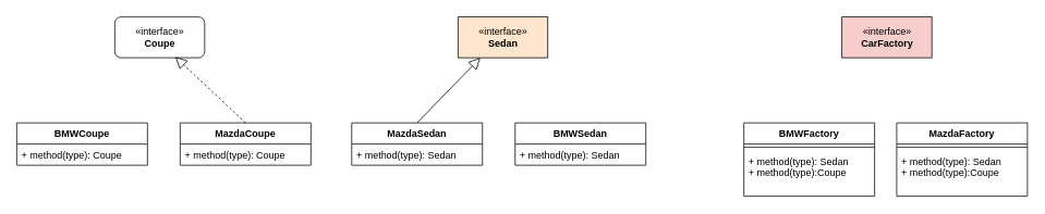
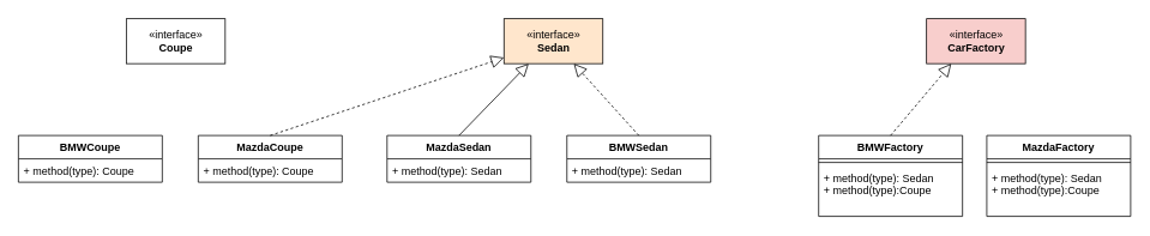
  <mxCell id="0" />
  <mxCell id="1" parent="0" />
- <mxCell id="2" value="«interface»&lt;br&gt;&lt;b&gt;Coupe&lt;/b&gt;" style="html=1;rounded=1;" vertex="1" parent="1"><mxGeometry x="140" y="20" width="110" height="50" as="geometry" /></mxCell>
+ <mxCell id="2" value="«interface»&lt;br&gt;&lt;b&gt;Coupe&lt;/b&gt;" style="html=1;" vertex="1" parent="1"><mxGeometry x="140" y="20" width="110" height="50" as="geometry" /></mxCell>
  <mxCell id="3" value="«interface»&lt;br&gt;&lt;b&gt;Sedan&lt;/b&gt;" style="html=1;fillColor=#ffe6cc;" vertex="1" parent="1"><mxGeometry x="560" y="20" width="110" height="50" as="geometry" /></mxCell>
  <mxCell id="4" value="«interface»&lt;br&gt;&lt;b&gt;CarFactory&lt;/b&gt;" style="html=1;fillColor=#f8cecc;" vertex="1" parent="1"><mxGeometry x="1030" y="20" width="110" height="50" as="geometry" /></mxCell>
  <mxCell id="5" value="BMWSedan" style="swimlane;fontStyle=1;align=center;verticalAlign=top;childLayout=stackLayout;horizontal=1;startSize=26;horizontalStack=0;resizeParent=1;resizeParentMax=0;resizeLast=0;collapsible=1;marginBottom=0;" vertex="1" parent="1"><mxGeometry x="630" y="150" width="160" height="52" as="geometry" /></mxCell>
  <mxCell id="6" value="+ method(type): Sedan" style="text;strokeColor=none;fillColor=none;align=left;verticalAlign=top;spacingLeft=4;spacingRight=4;overflow=hidden;rotatable=0;points=[[0,0.5],[1,0.5]];portConstraint=eastwest;" vertex="1" parent="5"><mxGeometry y="26" width="160" height="26" as="geometry" /></mxCell>
  <mxCell id="7" value="MazdaSedan" style="swimlane;fontStyle=1;align=center;verticalAlign=top;childLayout=stackLayout;horizontal=1;startSize=26;horizontalStack=0;resizeParent=1;resizeParentMax=0;resizeLast=0;collapsible=1;marginBottom=0;" vertex="1" parent="1"><mxGeometry x="430" y="150" width="160" height="52" as="geometry" /></mxCell>
  <mxCell id="8" value="+ method(type): Sedan" style="text;strokeColor=none;fillColor=none;align=left;verticalAlign=top;spacingLeft=4;spacingRight=4;overflow=hidden;rotatable=0;points=[[0,0.5],[1,0.5]];portConstraint=eastwest;" vertex="1" parent="7"><mxGeometry y="26" width="160" height="26" as="geometry" /></mxCell>
  <mxCell id="9" value="" style="endArrow=block;dashed=0;endFill=0;endSize=12;html=1;rounded=0;exitX=0.5;exitY=0;exitDx=0;exitDy=0;entryX=0.25;entryY=1;entryDx=0;entryDy=0;" edge="1" parent="1" source="7" target="3"><mxGeometry width="160" relative="1" as="geometry"><mxPoint x="600" y="250" as="sourcePoint" /><mxPoint x="760" y="250" as="targetPoint" /></mxGeometry></mxCell>
+ <mxCell id="10" value="" style="endArrow=block;dashed=1;endFill=0;endSize=12;html=1;rounded=0;exitX=0.5;exitY=0;exitDx=0;exitDy=0;" edge="1" parent="1" source="5" target="3"><mxGeometry width="160" relative="1" as="geometry"><mxPoint x="600" y="250" as="sourcePoint" /><mxPoint x="760" y="250" as="targetPoint" /></mxGeometry></mxCell>
  <mxCell id="11" value="BMWCoupe" style="swimlane;fontStyle=1;align=center;verticalAlign=top;childLayout=stackLayout;horizontal=1;startSize=26;horizontalStack=0;resizeParent=1;resizeParentMax=0;resizeLast=0;collapsible=1;marginBottom=0;" vertex="1" parent="1"><mxGeometry x="20" y="150" width="160" height="52" as="geometry" /></mxCell>
  <mxCell id="12" value="+ method(type): Coupe" style="text;strokeColor=none;fillColor=none;align=left;verticalAlign=top;spacingLeft=4;spacingRight=4;overflow=hidden;rotatable=0;points=[[0,0.5],[1,0.5]];portConstraint=eastwest;" vertex="1" parent="11"><mxGeometry y="26" width="160" height="26" as="geometry" /></mxCell>
  <mxCell id="13" value="MazdaCoupe" style="swimlane;fontStyle=1;align=center;verticalAlign=top;childLayout=stackLayout;horizontal=1;startSize=26;horizontalStack=0;resizeParent=1;resizeParentMax=0;resizeLast=0;collapsible=1;marginBottom=0;" vertex="1" parent="1"><mxGeometry x="220" y="150" width="160" height="52" as="geometry" /></mxCell>
  <mxCell id="14" value="+ method(type): Coupe" style="text;strokeColor=none;fillColor=none;align=left;verticalAlign=top;spacingLeft=4;spacingRight=4;overflow=hidden;rotatable=0;points=[[0,0.5],[1,0.5]];portConstraint=eastwest;" vertex="1" parent="13"><mxGeometry y="26" width="160" height="26" as="geometry" /></mxCell>
- <mxCell id="15" value="" style="endArrow=block;dashed=1;endFill=0;endSize=12;html=1;rounded=0;exitX=0.5;exitY=0;exitDx=0;exitDy=0;entryX=0.673;entryY=0.98;entryDx=0;entryDy=0;entryPerimeter=0;" edge="1" parent="1" source="13" target="2"><mxGeometry width="160" relative="1" as="geometry"><mxPoint x="340" y="250" as="sourcePoint" /><mxPoint x="500" y="250" as="targetPoint" /></mxGeometry></mxCell>
+ <mxCell id="15" value="" style="endArrow=block;dashed=1;endFill=0;endSize=12;html=1;rounded=0;exitX=0.5;exitY=0;exitDx=0;exitDy=0;" edge="1" parent="1" source="13" target="3"><mxGeometry width="160" relative="1" as="geometry"><mxPoint x="340" y="250" as="sourcePoint" /><mxPoint x="500" y="250" as="targetPoint" /></mxGeometry></mxCell>
  <mxCell id="16" value="BMWFactory" style="swimlane;fontStyle=1;align=center;verticalAlign=top;childLayout=stackLayout;horizontal=1;startSize=26;horizontalStack=0;resizeParent=1;resizeParentMax=0;resizeLast=0;collapsible=1;marginBottom=0;" vertex="1" parent="1"><mxGeometry x="910" y="150" width="160" height="90" as="geometry" /></mxCell>
  <mxCell id="17" value="" style="line;strokeWidth=1;fillColor=none;align=left;verticalAlign=middle;spacingTop=-1;spacingLeft=3;spacingRight=3;rotatable=0;labelPosition=right;points=[];portConstraint=eastwest;strokeColor=inherit;" vertex="1" parent="16"><mxGeometry y="26" width="160" height="8" as="geometry" /></mxCell>
  <mxCell id="18" value="+ method(type): Sedan&#10;+ method(type):Coupe" style="text;strokeColor=none;fillColor=none;align=left;verticalAlign=top;spacingLeft=4;spacingRight=4;overflow=hidden;rotatable=0;points=[[0,0.5],[1,0.5]];portConstraint=eastwest;" vertex="1" parent="16"><mxGeometry y="34" width="160" height="56" as="geometry" /></mxCell>
  <mxCell id="19" value="MazdaFactory" style="swimlane;fontStyle=1;align=center;verticalAlign=top;childLayout=stackLayout;horizontal=1;startSize=26;horizontalStack=0;resizeParent=1;resizeParentMax=0;resizeLast=0;collapsible=1;marginBottom=0;" vertex="1" parent="1"><mxGeometry x="1097" y="150" width="160" height="90" as="geometry" /></mxCell>
  <mxCell id="20" value="" style="line;strokeWidth=1;fillColor=none;align=left;verticalAlign=middle;spacingTop=-1;spacingLeft=3;spacingRight=3;rotatable=0;labelPosition=right;points=[];portConstraint=eastwest;strokeColor=inherit;" vertex="1" parent="19"><mxGeometry y="26" width="160" height="8" as="geometry" /></mxCell>
  <mxCell id="21" value="+ method(type): Sedan&#10;+ method(type):Coupe" style="text;strokeColor=none;fillColor=none;align=left;verticalAlign=top;spacingLeft=4;spacingRight=4;overflow=hidden;rotatable=0;points=[[0,0.5],[1,0.5]];portConstraint=eastwest;" vertex="1" parent="19"><mxGeometry y="34" width="160" height="56" as="geometry" /></mxCell>
+ <mxCell id="22" value="" style="endArrow=block;dashed=1;endFill=0;endSize=12;html=1;rounded=0;exitX=0.5;exitY=0;exitDx=0;exitDy=0;entryX=0.25;entryY=1;entryDx=0;entryDy=0;" edge="1" parent="1" source="16" target="4"><mxGeometry width="160" relative="1" as="geometry"><mxPoint x="870" y="250" as="sourcePoint" /><mxPoint x="1030" y="250" as="targetPoint" /></mxGeometry></mxCell>
